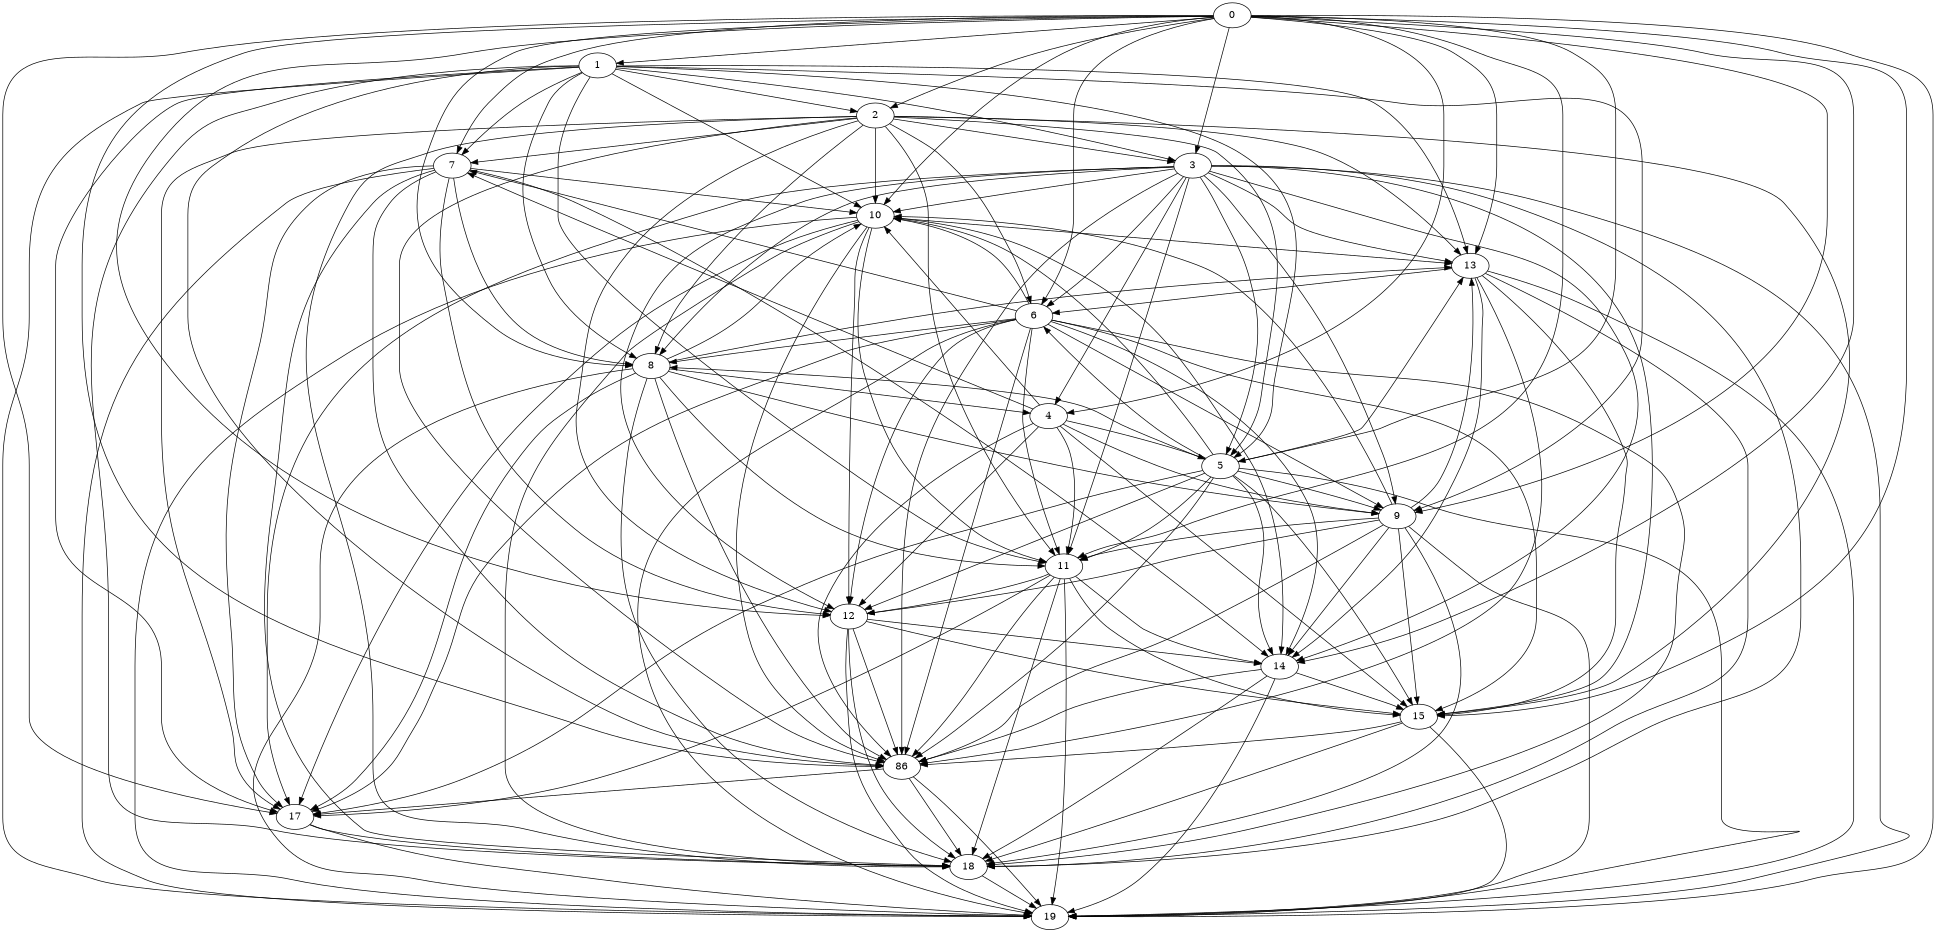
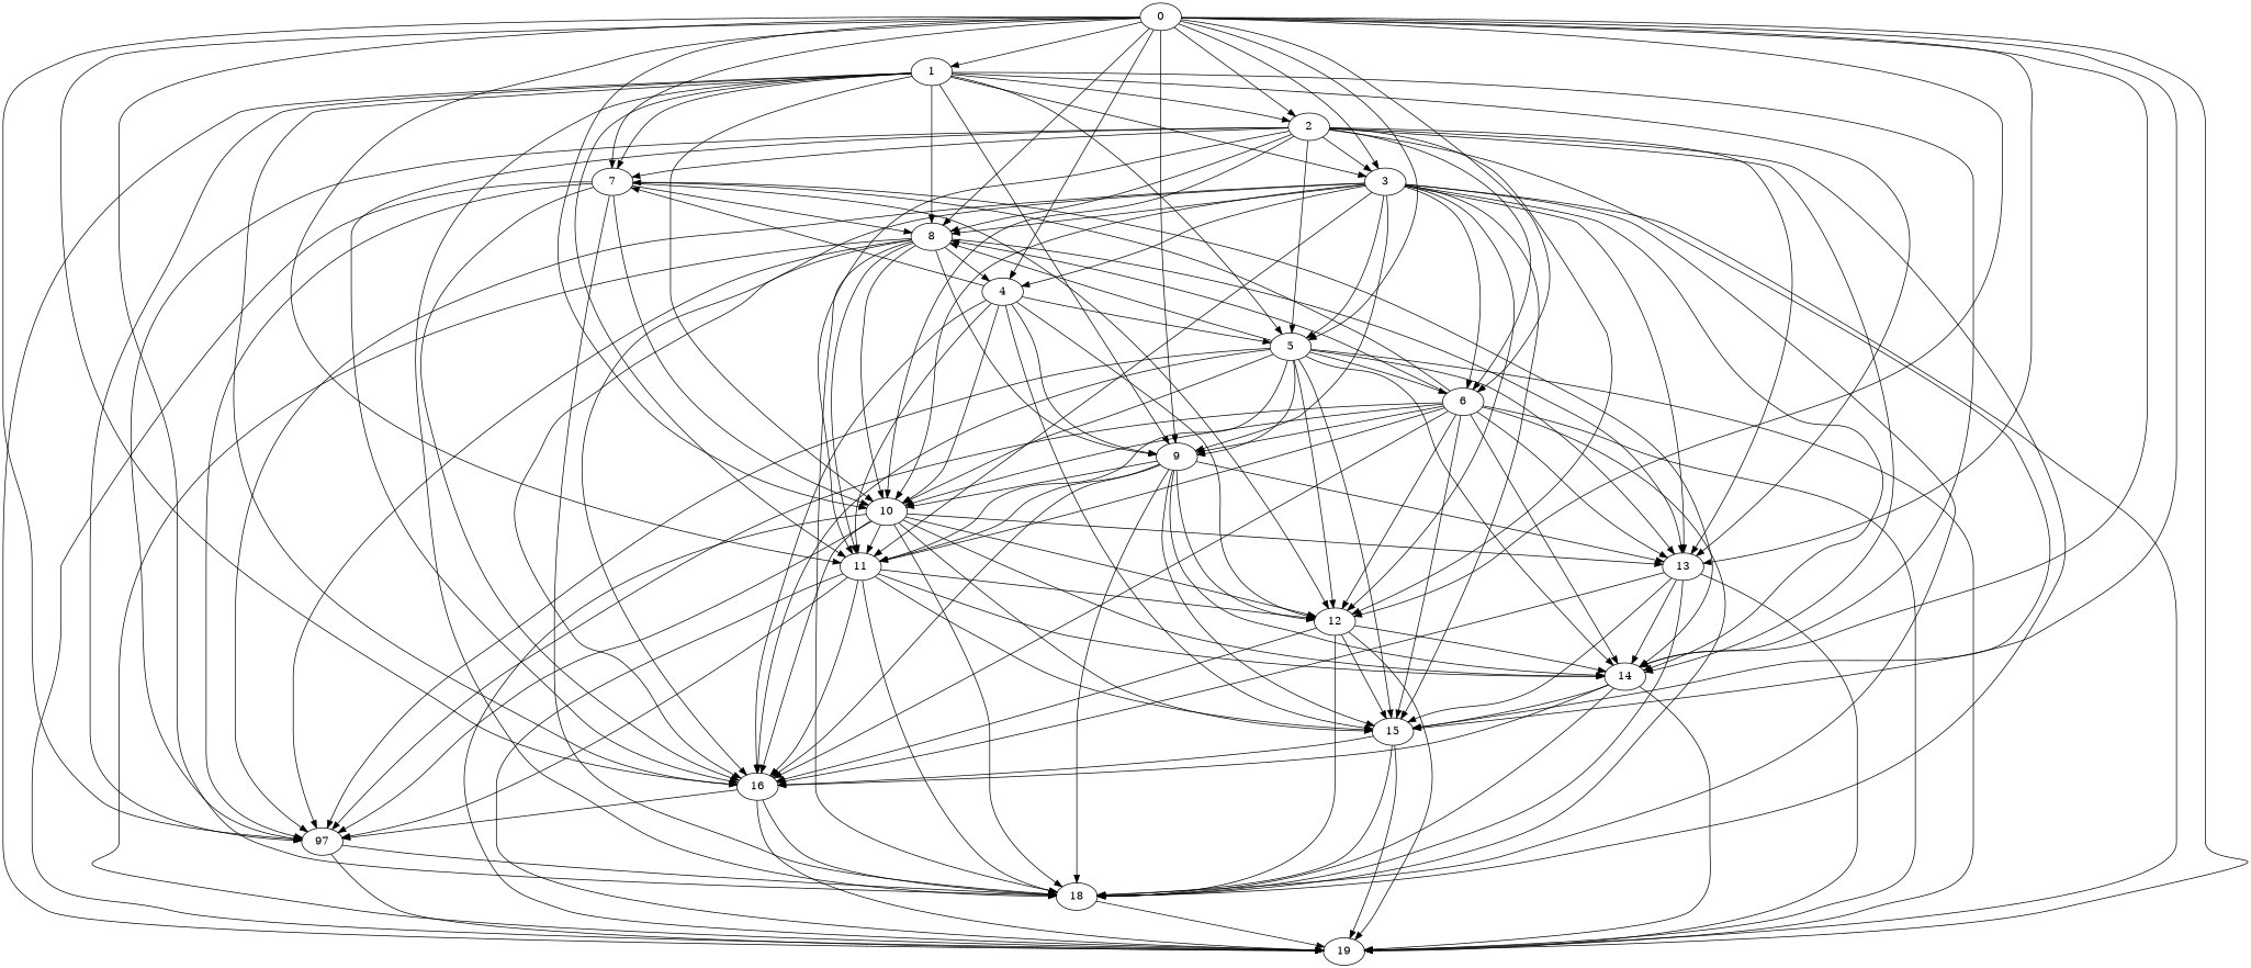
  digraph {
    edge [Label=3]
    1
    7
    10
    2
    11
    13
    14
    18
-   17
+   17 [label=97]
    3
    8
    9
    19
    5
-   16 [label=86]
+   16
    12
    15
    6
    4
    0
    1 -> 7 [Label=1]
    1 -> 10 [Label=1]
    1 -> 2 [Label=10]
    1 -> 11
    1 -> 13 [Label=2]
+   1 -> 14 [Label=7]
    1 -> 18 [Label=7]
    1 -> 17
    1 -> 3
    1 -> 8 [Label=10]
    1 -> 9 [Label=9]
    1 -> 19 [Label=6]
    1 -> 5
    1 -> 16 [Label=9]
    7 -> 10 [Label=1]
    7 -> 14 [Label=10]
    7 -> 18 [Label=1]
    7 -> 17
    7 -> 8 [Label=6]
    7 -> 19 [Label=5]
    7 -> 16 [Label=7]
    7 -> 12 [Label=1]
    10 -> 11 [Label=10]
    10 -> 13 [Label=5]
    10 -> 14 [Label=9]
    10 -> 18 [Label=9]
    10 -> 17 [Label=8]
    10 -> 19 [Label=8]
    10 -> 16 [Label=4]
    10 -> 12
+   10 -> 15 [Label=7]
    2 -> 7 [Label=2]
    2 -> 10 [Label=4]
    2 -> 11 [Label=1]
    2 -> 13 [Label=4]
+   2 -> 14
    2 -> 18 [Label=9]
    2 -> 17 [Label=9]
    2 -> 3 [Label=10]
    2 -> 8 [Label=8]
    2 -> 5 [Label=4]
    2 -> 16 [Label=5]
    2 -> 12 [Label=6]
    2 -> 15 [Label=7]
    2 -> 6 [Label=9]
    11 -> 14 [Label=7]
    11 -> 18 [Label=7]
    11 -> 17 [Label=1]
    11 -> 19
    11 -> 16 [Label=5]
    11 -> 12 [Label=2]
    11 -> 15 [Label=7]
    13 -> 14 [Label=7]
    13 -> 18 [Label=8]
    13 -> 19 [Label=9]
    13 -> 16 [Label=4]
    13 -> 15 [Label=2]
    14 -> 18 [Label=4]
    14 -> 19 [Label=2]
    14 -> 16
    14 -> 15 [Label=9]
    18 -> 19 [Label=6]
    17 -> 18 [Label=9]
    17 -> 19 [Label=9]
    3 -> 10 [Label=7]
    3 -> 11 [Label=4]
    3 -> 13 [Label=10]
    3 -> 14 [Label=9]
    3 -> 18 [Label=8]
    3 -> 17 [Label=7]
    3 -> 8 [Label=2]
    3 -> 9 [Label=8]
    3 -> 19 [Label=8]
    3 -> 5 [Label=10]
    3 -> 16 [Label=5]
    3 -> 12 [Label=9]
    3 -> 15 [Label=10]
    3 -> 6 [Label=8]
    3 -> 4 [Label=10]
    8 -> 10
    8 -> 11
    8 -> 13 [Label=4]
    8 -> 18 [Label=10]
    8 -> 17 [Label=6]
    8 -> 9 [Label=6]
    8 -> 19 [Label=5]
    8 -> 16 [Label=10]
    8 -> 4 [Label=4]
    9 -> 10 [Label=2]
    9 -> 11 [Label=2]
    9 -> 13 [Label=2]
    9 -> 14 [Label=9]
    9 -> 18 [Label=4]
-   9 -> 19 [Label=7]
    9 -> 16 [Label=6]
    9 -> 12
    9 -> 15 [Label=2]
    5 -> 10 [Label=8]
    5 -> 11 [Label=4]
    5 -> 13 [Label=4]
    5 -> 14 [Label=10]
    5 -> 17 [Label=5]
    5 -> 8 [Label=6]
    5 -> 9 [Label=8]
    5 -> 19 [Label=7]
    5 -> 16 [Label=6]
    5 -> 12 [Label=7]
    5 -> 15
    5 -> 6 [Label=6]
    16 -> 18
    16 -> 17
    16 -> 19 [Label=5]
    12 -> 14 [Label=8]
    12 -> 18 [Label=7]
    12 -> 19 [Label=6]
    12 -> 16 [Label=8]
    12 -> 15 [Label=9]
    15 -> 18
    15 -> 19 [Label=5]
    15 -> 16 [Label=8]
    6 -> 7 [Label=4]
    6 -> 10 [Label=7]
    6 -> 11 [Label=4]
-   13 -> 6 [Label=1]
+   6 -> 13 [Label=1]
    6 -> 14 [Label=1]
    6 -> 18 [Label=5]
    6 -> 17 [Label=2]
    6 -> 8 [Label=5]
    6 -> 9 [Label=4]
    6 -> 19 [Label=6]
    6 -> 16 [Label=8]
    6 -> 12 [Label=1]
    6 -> 15 [Label=10]
    4 -> 7 [Label=9]
    4 -> 10 [Label=1]
    4 -> 11 [Label=1]
    4 -> 9 [Label=2]
    4 -> 5 [Label=6]
    4 -> 16 [Label=5]
    4 -> 12 [Label=5]
    4 -> 15 [Label=6]
    0 -> 1
    0 -> 7 [Label=10]
    0 -> 10 [Label=4]
    0 -> 2
    0 -> 11 [Label=7]
    0 -> 13 [Label=6]
    0 -> 14 [Label=6]
+   0 -> 18 [Label=5]
    0 -> 17 [Label=5]
    0 -> 3 [Label=6]
    0 -> 8
    0 -> 9 [Label=9]
    0 -> 19 [Label=5]
    0 -> 5 [Label=4]
    0 -> 16 [Label=9]
    0 -> 12 [Label=8]
    0 -> 15 [Label=5]
    0 -> 6
    0 -> 4 [Label=5]
  }
